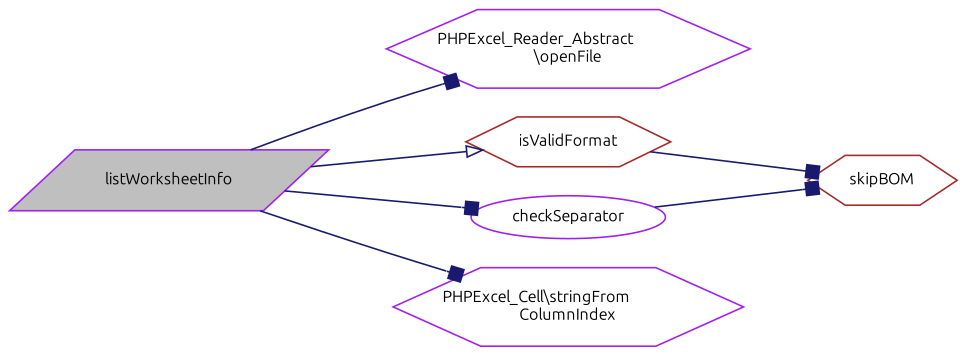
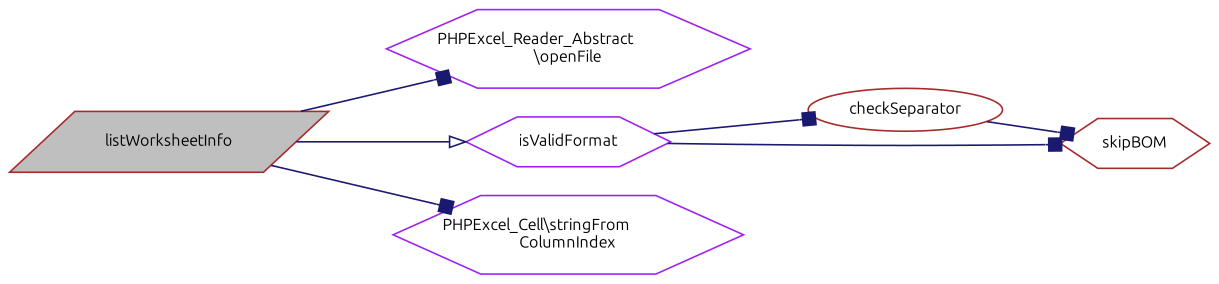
  digraph {
    fontname=Ubuntu
    rankdir=LR
    node [color=brown fillcolor=white fontname=Ubuntu fontsize=10 shape=hexagon style=filled]
    edge [arrowhead=box color=midnightblue fontname=Ubuntu fontsize=10 labelfontname=Helvetica labelfontsize=10 style=solid]
-   n1 [color=purple fillcolor=grey75 fontcolor=black height=0.2 label=listWorksheetInfo shape=parallelogram width=0.4]
+   n1 [fillcolor=grey75 fontcolor=black height=0.2 label=listWorksheetInfo shape=parallelogram width=0.4]
    n2 [color=purple height=0.2 label="PHPExcel_Reader_Abstract\l\\openFile" width=0.4]
-   n3 [height=0.2 label=isValidFormat width=0.4]
-   n4 [color=purple height=0.2 label=checkSeparator shape=ellipse width=0.4]
+   n3 [color=purple height=0.2 label=isValidFormat width=0.4]
+   n4 [height=0.2 label=checkSeparator shape=ellipse width=0.4]
    n5 [color=purple height=0.2 label="PHPExcel_Cell\\stringFrom\lColumnIndex" width=0.4]
    n6 [height=0.2 label=skipBOM width=0.4]
    n1 -> n2
    n1 -> n3 [arrowhead=onormal]
-   n1 -> n4
+   n3 -> n4
    n1 -> n5
    n3 -> n6
    n4 -> n6
  }
